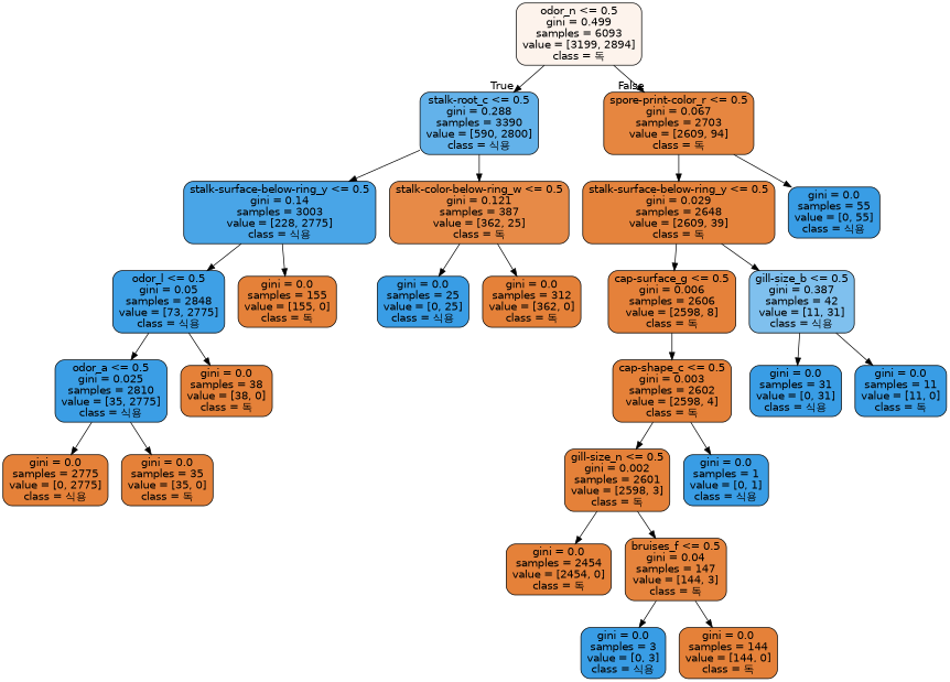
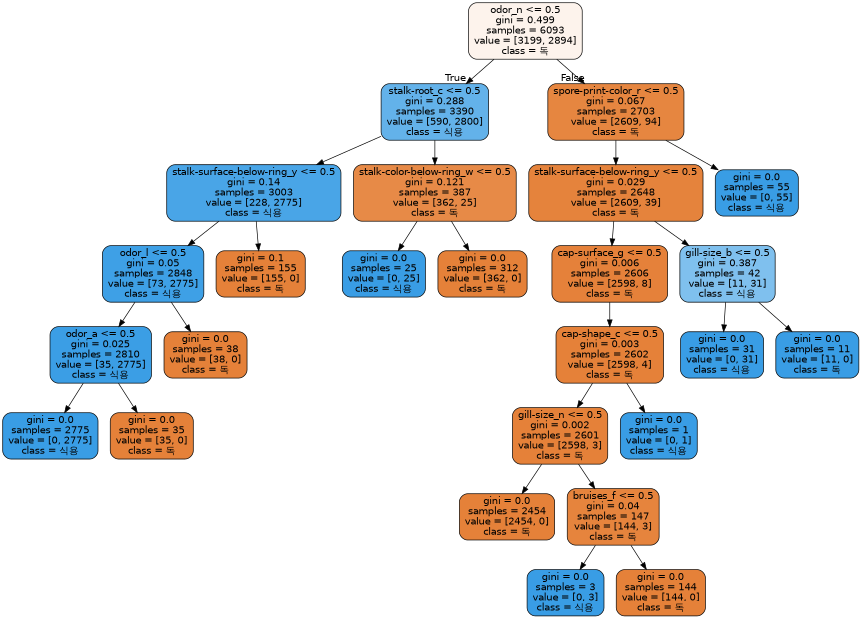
  digraph {
    node [color=black fillcolor="#e58139" fontname=helvetica shape=box style="filled, rounded"]
    edge [fontname=helvetica]
    n1 [fillcolor="#fdf3ec" label="odor_n <= 0.5\ngini = 0.499\nsamples = 6093\nvalue = [3199, 2894]\nclass = 독"]
    n2 [fillcolor="#63b2ea" label="stalk-root_c <= 0.5\ngini = 0.288\nsamples = 3390\nvalue = [590, 2800]\nclass = 식용"]
    n3 [fillcolor="#e68640" label="spore-print-color_r <= 0.5\ngini = 0.067\nsamples = 2703\nvalue = [2609, 94]\nclass = 독"]
    n4 [fillcolor="#49a5e7" label="stalk-surface-below-ring_y <= 0.5\ngini = 0.14\nsamples = 3003\nvalue = [228, 2775]\nclass = 식용"]
    n5 [fillcolor="#e78a47" label="stalk-color-below-ring_w <= 0.5\ngini = 0.121\nsamples = 387\nvalue = [362, 25]\nclass = 독"]
    n6 [fillcolor="#e5833c" label="stalk-surface-below-ring_y <= 0.5\ngini = 0.029\nsamples = 2648\nvalue = [2609, 39]\nclass = 독"]
    n7 [fillcolor="#399de5" label="gini = 0.0\nsamples = 55\nvalue = [0, 55]\nclass = 식용"]
    n8 [fillcolor="#3ea0e6" label="odor_l <= 0.5\ngini = 0.05\nsamples = 2848\nvalue = [73, 2775]\nclass = 식용"]
-   n9 [label="gini = 0.0\nsamples = 155\nvalue = [155, 0]\nclass = 독"]
+   n9 [label="gini = 0.1\nsamples = 155\nvalue = [155, 0]\nclass = 독"]
    n10 [fillcolor="#399de5" label="gini = 0.0\nsamples = 25\nvalue = [0, 25]\nclass = 식용"]
    n11 [label="gini = 0.0\nsamples = 312\nvalue = [362, 0]\nclass = 독"]
    n12 [fillcolor="#3b9ee5" label="odor_a <= 0.5\ngini = 0.025\nsamples = 2810\nvalue = [35, 2775]\nclass = 식용"]
    n13 [label="gini = 0.0\nsamples = 38\nvalue = [38, 0]\nclass = 독"]
-   n14 [label="gini = 0.0\nsamples = 2775\nvalue = [0, 2775]\nclass = 식용"]
+   n14 [fillcolor="#399de5" label="gini = 0.0\nsamples = 2775\nvalue = [0, 2775]\nclass = 식용"]
    n15 [label="gini = 0.0\nsamples = 35\nvalue = [35, 0]\nclass = 독"]
    n16 [fillcolor="#e5813a" label="cap-surface_g <= 0.5\ngini = 0.006\nsamples = 2606\nvalue = [2598, 8]\nclass = 독"]
    n17 [fillcolor="#7fc0ee" label="gill-size_b <= 0.5\ngini = 0.387\nsamples = 42\nvalue = [11, 31]\nclass = 식용"]
    n18 [label="cap-shape_c <= 0.5\ngini = 0.003\nsamples = 2602\nvalue = [2598, 4]\nclass = 독"]
    n19 [fillcolor="#399de5" label="gini = 0.0\nsamples = 31\nvalue = [0, 31]\nclass = 식용"]
    n20 [fillcolor="#399de5" label="gini = 0.0\nsamples = 11\nvalue = [11, 0]\nclass = 독"]
    n21 [label="gill-size_n <= 0.5\ngini = 0.002\nsamples = 2601\nvalue = [2598, 3]\nclass = 독"]
    n22 [fillcolor="#399de5" label="gini = 0.0\nsamples = 1\nvalue = [0, 1]\nclass = 식용"]
    n23 [label="gini = 0.0\nsamples = 2454\nvalue = [2454, 0]\nclass = 독"]
    n24 [fillcolor="#e6843d" label="bruises_f <= 0.5\ngini = 0.04\nsamples = 147\nvalue = [144, 3]\nclass = 독"]
    n25 [fillcolor="#399de5" label="gini = 0.0\nsamples = 3\nvalue = [0, 3]\nclass = 식용"]
    n26 [label="gini = 0.0\nsamples = 144\nvalue = [144, 0]\nclass = 독"]
    n1 -> n2 [headlabel=True labelangle=45 labeldistance=2.5]
    n1 -> n3 [headlabel=False labelangle=-45 labeldistance=2.5]
    n2 -> n4
    n2 -> n5
    n3 -> n6
    n3 -> n7
    n4 -> n8
    n4 -> n9
    n5 -> n10
    n5 -> n11
    n6 -> n16
    n6 -> n17
    n8 -> n12
    n8 -> n13
    n12 -> n14
    n12 -> n15
    n16 -> n18
    n17 -> n19
    n17 -> n20
    n18 -> n21
    n18 -> n22
    n21 -> n23
    n21 -> n24
    n24 -> n25
    n24 -> n26
  }
